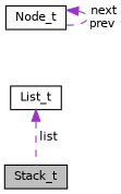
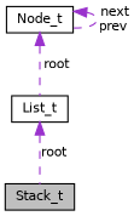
  digraph {
    node [color=black fillcolor=white fontname=Helvetica fontsize=10 shape=record style=filled]
    edge [color=darkorchid3 dir=back fontname=Helvetica fontsize=10 labelfontname=Helvetica labelfontsize=10 style=dashed]
    n1 [fillcolor=grey75 fontcolor=black height=0.2 label=Stack_t width=0.4]
    n2 [height=0.2 label=List_t width=0.4]
    n3 [height=0.2 label=Node_t width=0.4]
-   n2 -> n1 [label=" list"]
+   n2 -> n1 [label=" root"]
+   n3 -> n2 [label=" root"]
    n3 -> n3 [label=" next\nprev"]
  }
